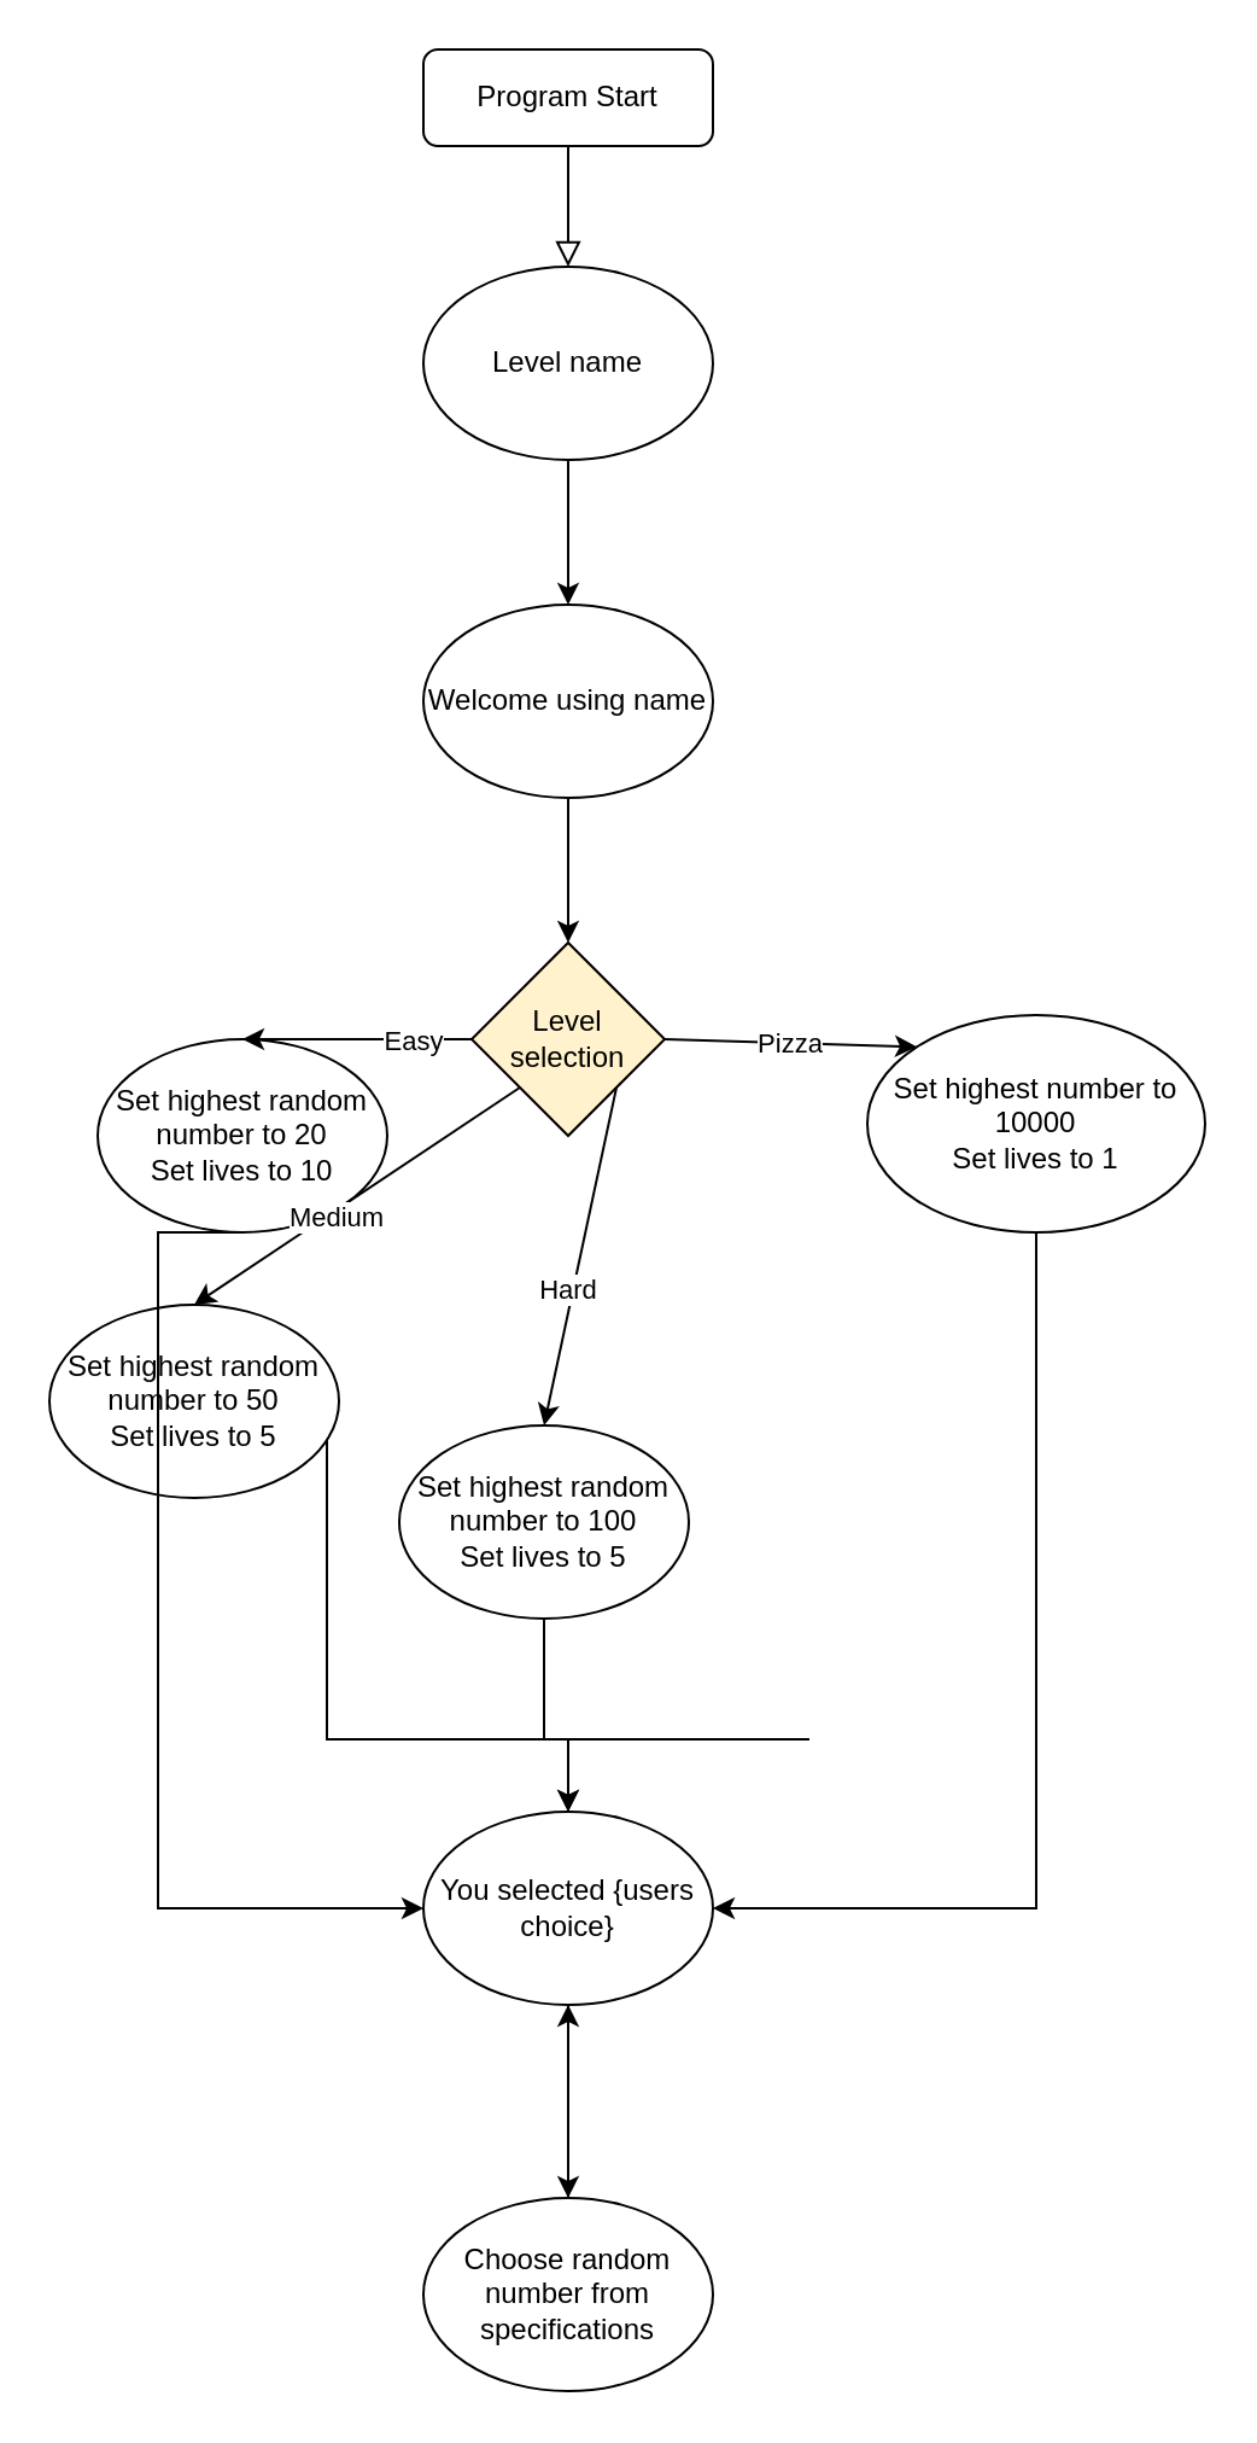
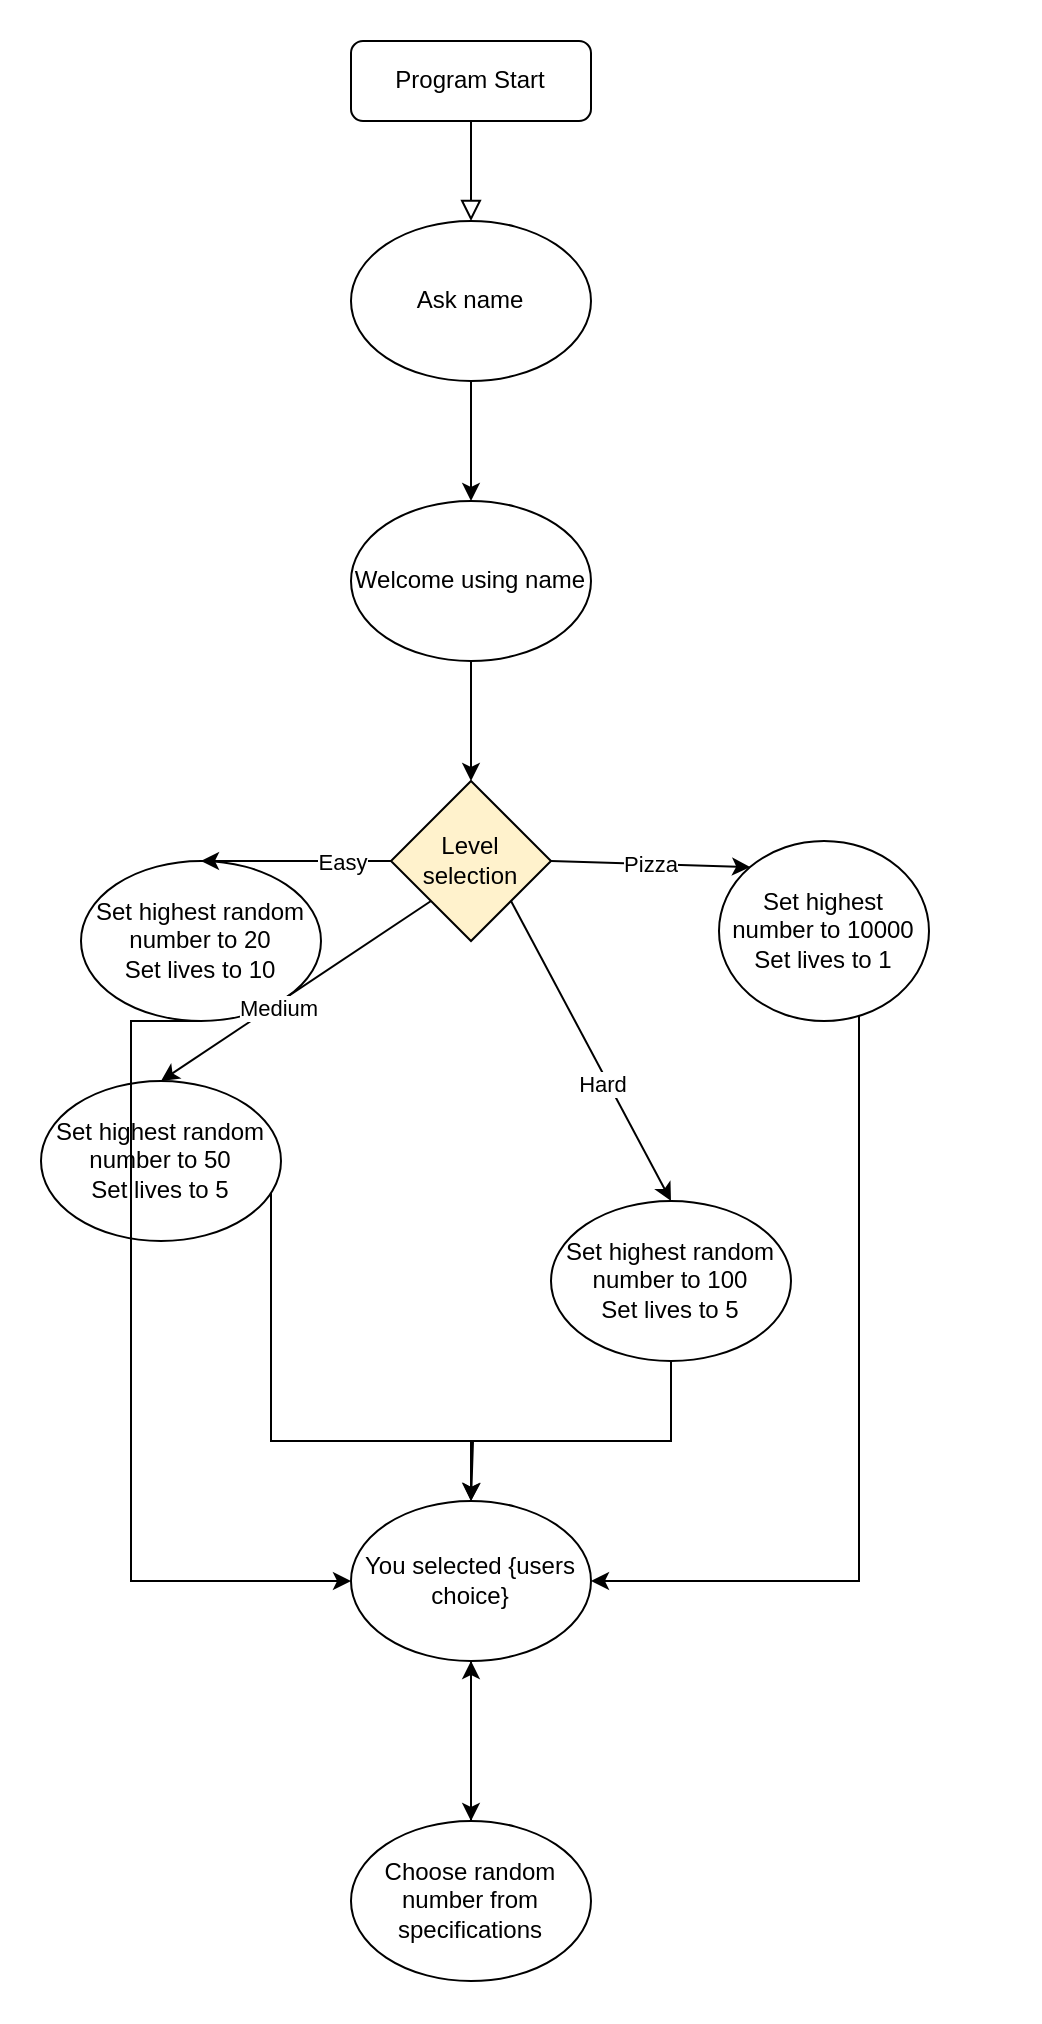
  <mxCell id="0" />
  <mxCell id="1" parent="0" />
  <mxCell id="2" value="" style="rounded=0;html=1;jettySize=auto;orthogonalLoop=1;fontSize=11;endArrow=block;endFill=0;endSize=8;strokeWidth=1;shadow=0;labelBackgroundColor=none;edgeStyle=orthogonalEdgeStyle;" parent="1" source="3" edge="1"><mxGeometry relative="1" as="geometry"><mxPoint x="235" y="110" as="targetPoint" /></mxGeometry></mxCell>
  <mxCell id="3" value="Program Start" style="rounded=1;whiteSpace=wrap;html=1;fontSize=12;glass=0;strokeWidth=1;shadow=0;movable=1;resizable=1;rotatable=1;deletable=1;editable=1;locked=0;connectable=1;" parent="1" vertex="1"><mxGeometry x="175" y="20" width="120" height="40" as="geometry" /></mxCell>
  <mxCell id="4" style="edgeStyle=orthogonalEdgeStyle;rounded=0;orthogonalLoop=1;jettySize=auto;html=1;exitX=0;exitY=1;exitDx=0;exitDy=0;entryX=0.25;entryY=0.625;entryDx=0;entryDy=0;entryPerimeter=0;" edge="1" parent="1"><mxGeometry relative="1" as="geometry"><mxPoint x="205" y="325" as="sourcePoint" /><mxPoint x="205" y="312.5" as="targetPoint" /></mxGeometry></mxCell>
  <mxCell id="5" value="" style="endArrow=classic;html=1;rounded=0;exitX=0.5;exitY=1;exitDx=0;exitDy=0;entryX=0.5;entryY=0;entryDx=0;entryDy=0;" edge="1" parent="1"><mxGeometry width="50" height="50" relative="1" as="geometry"><mxPoint x="235" y="190" as="sourcePoint" /><mxPoint x="235" y="250" as="targetPoint" /></mxGeometry></mxCell>
  <mxCell id="6" value="" style="endArrow=classic;html=1;rounded=0;exitX=0.5;exitY=1;exitDx=0;exitDy=0;" edge="1" parent="1" source="7"><mxGeometry width="50" height="50" relative="1" as="geometry"><mxPoint x="235" y="350" as="sourcePoint" /><mxPoint x="235" y="390" as="targetPoint" /></mxGeometry></mxCell>
  <mxCell id="7" value="Welcome using name" style="ellipse;whiteSpace=wrap;html=1;" vertex="1" parent="1"><mxGeometry x="175" y="250" width="120" height="80" as="geometry" /></mxCell>
- <mxCell id="8" value="Level name" style="ellipse;whiteSpace=wrap;html=1;" vertex="1" parent="1"><mxGeometry x="175" y="110" width="120" height="80" as="geometry" /></mxCell>
+ <mxCell id="8" value="Ask name" style="ellipse;whiteSpace=wrap;html=1;" vertex="1" parent="1"><mxGeometry x="175" y="110" width="120" height="80" as="geometry" /></mxCell>
  <mxCell id="9" value="Level selection" style="rhombus;whiteSpace=wrap;html=1;fillColor=#fff2cc;" vertex="1" parent="1"><mxGeometry x="195" y="390" width="80" height="80" as="geometry" /></mxCell>
  <mxCell id="10" style="edgeStyle=orthogonalEdgeStyle;rounded=0;orthogonalLoop=1;jettySize=auto;html=1;" edge="1" parent="1" source="11" target="26"><mxGeometry relative="1" as="geometry"><mxPoint x="135" y="750" as="targetPoint" /><Array as="points"><mxPoint x="135" y="720" /><mxPoint x="235" y="720" /></Array></mxGeometry></mxCell>
  <mxCell id="11" value="Set highest random number to 50&lt;br&gt;Set lives to 5" style="ellipse;whiteSpace=wrap;html=1;" vertex="1" parent="1"><mxGeometry x="20" y="540" width="120" height="80" as="geometry" /></mxCell>
  <mxCell id="12" value="" style="edgeStyle=orthogonalEdgeStyle;rounded=0;orthogonalLoop=1;jettySize=auto;html=1;entryX=1;entryY=0.5;entryDx=0;entryDy=0;" edge="1" parent="1" source="13" target="26"><mxGeometry relative="1" as="geometry"><Array as="points"><mxPoint x="429" y="790" /></Array></mxGeometry></mxCell>
- <mxCell id="13" value="Set highest number to 10000&lt;br&gt;Set lives to 1" style="ellipse;whiteSpace=wrap;html=1;" vertex="1" parent="1"><mxGeometry x="359" y="420" width="140" height="90" as="geometry" /></mxCell>
+ <mxCell id="13" value="Set highest number to 10000&lt;br&gt;Set lives to 1" style="ellipse;whiteSpace=wrap;html=1;" vertex="1" parent="1"><mxGeometry x="359" y="420" width="105" height="90" as="geometry" /></mxCell>
  <mxCell id="14" style="edgeStyle=orthogonalEdgeStyle;rounded=0;orthogonalLoop=1;jettySize=auto;html=1;entryX=0;entryY=0.5;entryDx=0;entryDy=0;exitX=0.5;exitY=1;exitDx=0;exitDy=0;" edge="1" parent="1" source="15" target="26"><mxGeometry relative="1" as="geometry"><mxPoint x="85" y="520" as="sourcePoint" /><Array as="points"><mxPoint x="65" y="510" /><mxPoint x="65" y="790" /></Array></mxGeometry></mxCell>
  <mxCell id="15" value="Set highest random number to 20&lt;br&gt;Set lives to 10" style="ellipse;whiteSpace=wrap;html=1;" vertex="1" parent="1"><mxGeometry x="40" y="430" width="120" height="80" as="geometry" /></mxCell>
  <mxCell id="16" value="" style="endArrow=classic;html=1;rounded=0;entryX=0.5;entryY=0;entryDx=0;entryDy=0;exitX=0;exitY=1;exitDx=0;exitDy=0;" edge="1" parent="1" source="9" target="11"><mxGeometry width="50" height="50" relative="1" as="geometry"><mxPoint x="415" y="250" as="sourcePoint" /><mxPoint x="465" y="200" as="targetPoint" /></mxGeometry></mxCell>
  <mxCell id="17" value="Medium" style="edgeLabel;html=1;align=center;verticalAlign=middle;resizable=0;points=[];" vertex="1" connectable="0" parent="16"><mxGeometry x="0.147" y="2" relative="1" as="geometry"><mxPoint as="offset" /></mxGeometry></mxCell>
  <mxCell id="18" value="Pizza" style="endArrow=classic;html=1;rounded=0;exitX=1;exitY=0.5;exitDx=0;exitDy=0;entryX=0;entryY=0;entryDx=0;entryDy=0;" edge="1" parent="1" source="9" target="13"><mxGeometry width="50" height="50" relative="1" as="geometry"><mxPoint x="415" y="250" as="sourcePoint" /><mxPoint x="465" y="200" as="targetPoint" /></mxGeometry></mxCell>
  <mxCell id="19" value="" style="endArrow=classic;html=1;rounded=0;exitX=0;exitY=0.5;exitDx=0;exitDy=0;entryX=0.5;entryY=0;entryDx=0;entryDy=0;" edge="1" parent="1" source="9" target="15"><mxGeometry width="50" height="50" relative="1" as="geometry"><mxPoint x="415" y="250" as="sourcePoint" /><mxPoint x="465" y="200" as="targetPoint" /></mxGeometry></mxCell>
  <mxCell id="20" value="Easy" style="edgeLabel;html=1;align=center;verticalAlign=middle;resizable=0;points=[];" vertex="1" connectable="0" parent="19"><mxGeometry x="-0.473" relative="1" as="geometry"><mxPoint as="offset" /></mxGeometry></mxCell>
  <mxCell id="21" style="edgeStyle=orthogonalEdgeStyle;rounded=0;orthogonalLoop=1;jettySize=auto;html=1;entryX=0.5;entryY=0;entryDx=0;entryDy=0;" edge="1" parent="1" source="22" target="26"><mxGeometry relative="1" as="geometry"><mxPoint x="235" y="720" as="targetPoint" /><Array as="points"><mxPoint x="335" y="720" /><mxPoint x="236" y="720" /></Array></mxGeometry></mxCell>
- <mxCell id="22" value="Set highest random number to 100&lt;br&gt;Set lives to 5" style="ellipse;whiteSpace=wrap;html=1;" vertex="1" parent="1"><mxGeometry x="165" y="590" width="120" height="80" as="geometry" /></mxCell>
+ <mxCell id="22" value="Set highest random number to 100&lt;br&gt;Set lives to 5" style="ellipse;whiteSpace=wrap;html=1;" vertex="1" parent="1"><mxGeometry x="275" y="600" width="120" height="80" as="geometry" /></mxCell>
  <mxCell id="23" value="" style="endArrow=classic;html=1;rounded=0;exitX=1;exitY=1;exitDx=0;exitDy=0;entryX=0.5;entryY=0;entryDx=0;entryDy=0;" edge="1" parent="1" source="9" target="22"><mxGeometry width="50" height="50" relative="1" as="geometry"><mxPoint x="415" y="450" as="sourcePoint" /><mxPoint x="465" y="400" as="targetPoint" /></mxGeometry></mxCell>
  <mxCell id="24" value="Hard" style="edgeLabel;html=1;align=center;verticalAlign=middle;resizable=0;points=[];" vertex="1" connectable="0" parent="23"><mxGeometry x="0.204" y="-4" relative="1" as="geometry"><mxPoint x="1" as="offset" /></mxGeometry></mxCell>
  <mxCell id="25" value="" style="edgeStyle=orthogonalEdgeStyle;rounded=0;orthogonalLoop=1;jettySize=auto;html=1;" edge="1" parent="1" source="26" target="28"><mxGeometry relative="1" as="geometry" /></mxCell>
  <mxCell id="26" value="You selected {users choice}" style="ellipse;whiteSpace=wrap;html=1;" vertex="1" parent="1"><mxGeometry x="175" y="750" width="120" height="80" as="geometry" /></mxCell>
  <mxCell id="27" value="" style="edgeStyle=orthogonalEdgeStyle;rounded=0;orthogonalLoop=1;jettySize=auto;html=1;" edge="1" parent="1" source="28" target="26"><mxGeometry relative="1" as="geometry" /></mxCell>
  <mxCell id="28" value="Choose random number from specifications" style="ellipse;whiteSpace=wrap;html=1;" vertex="1" parent="1"><mxGeometry x="175" y="910" width="120" height="80" as="geometry" /></mxCell>
